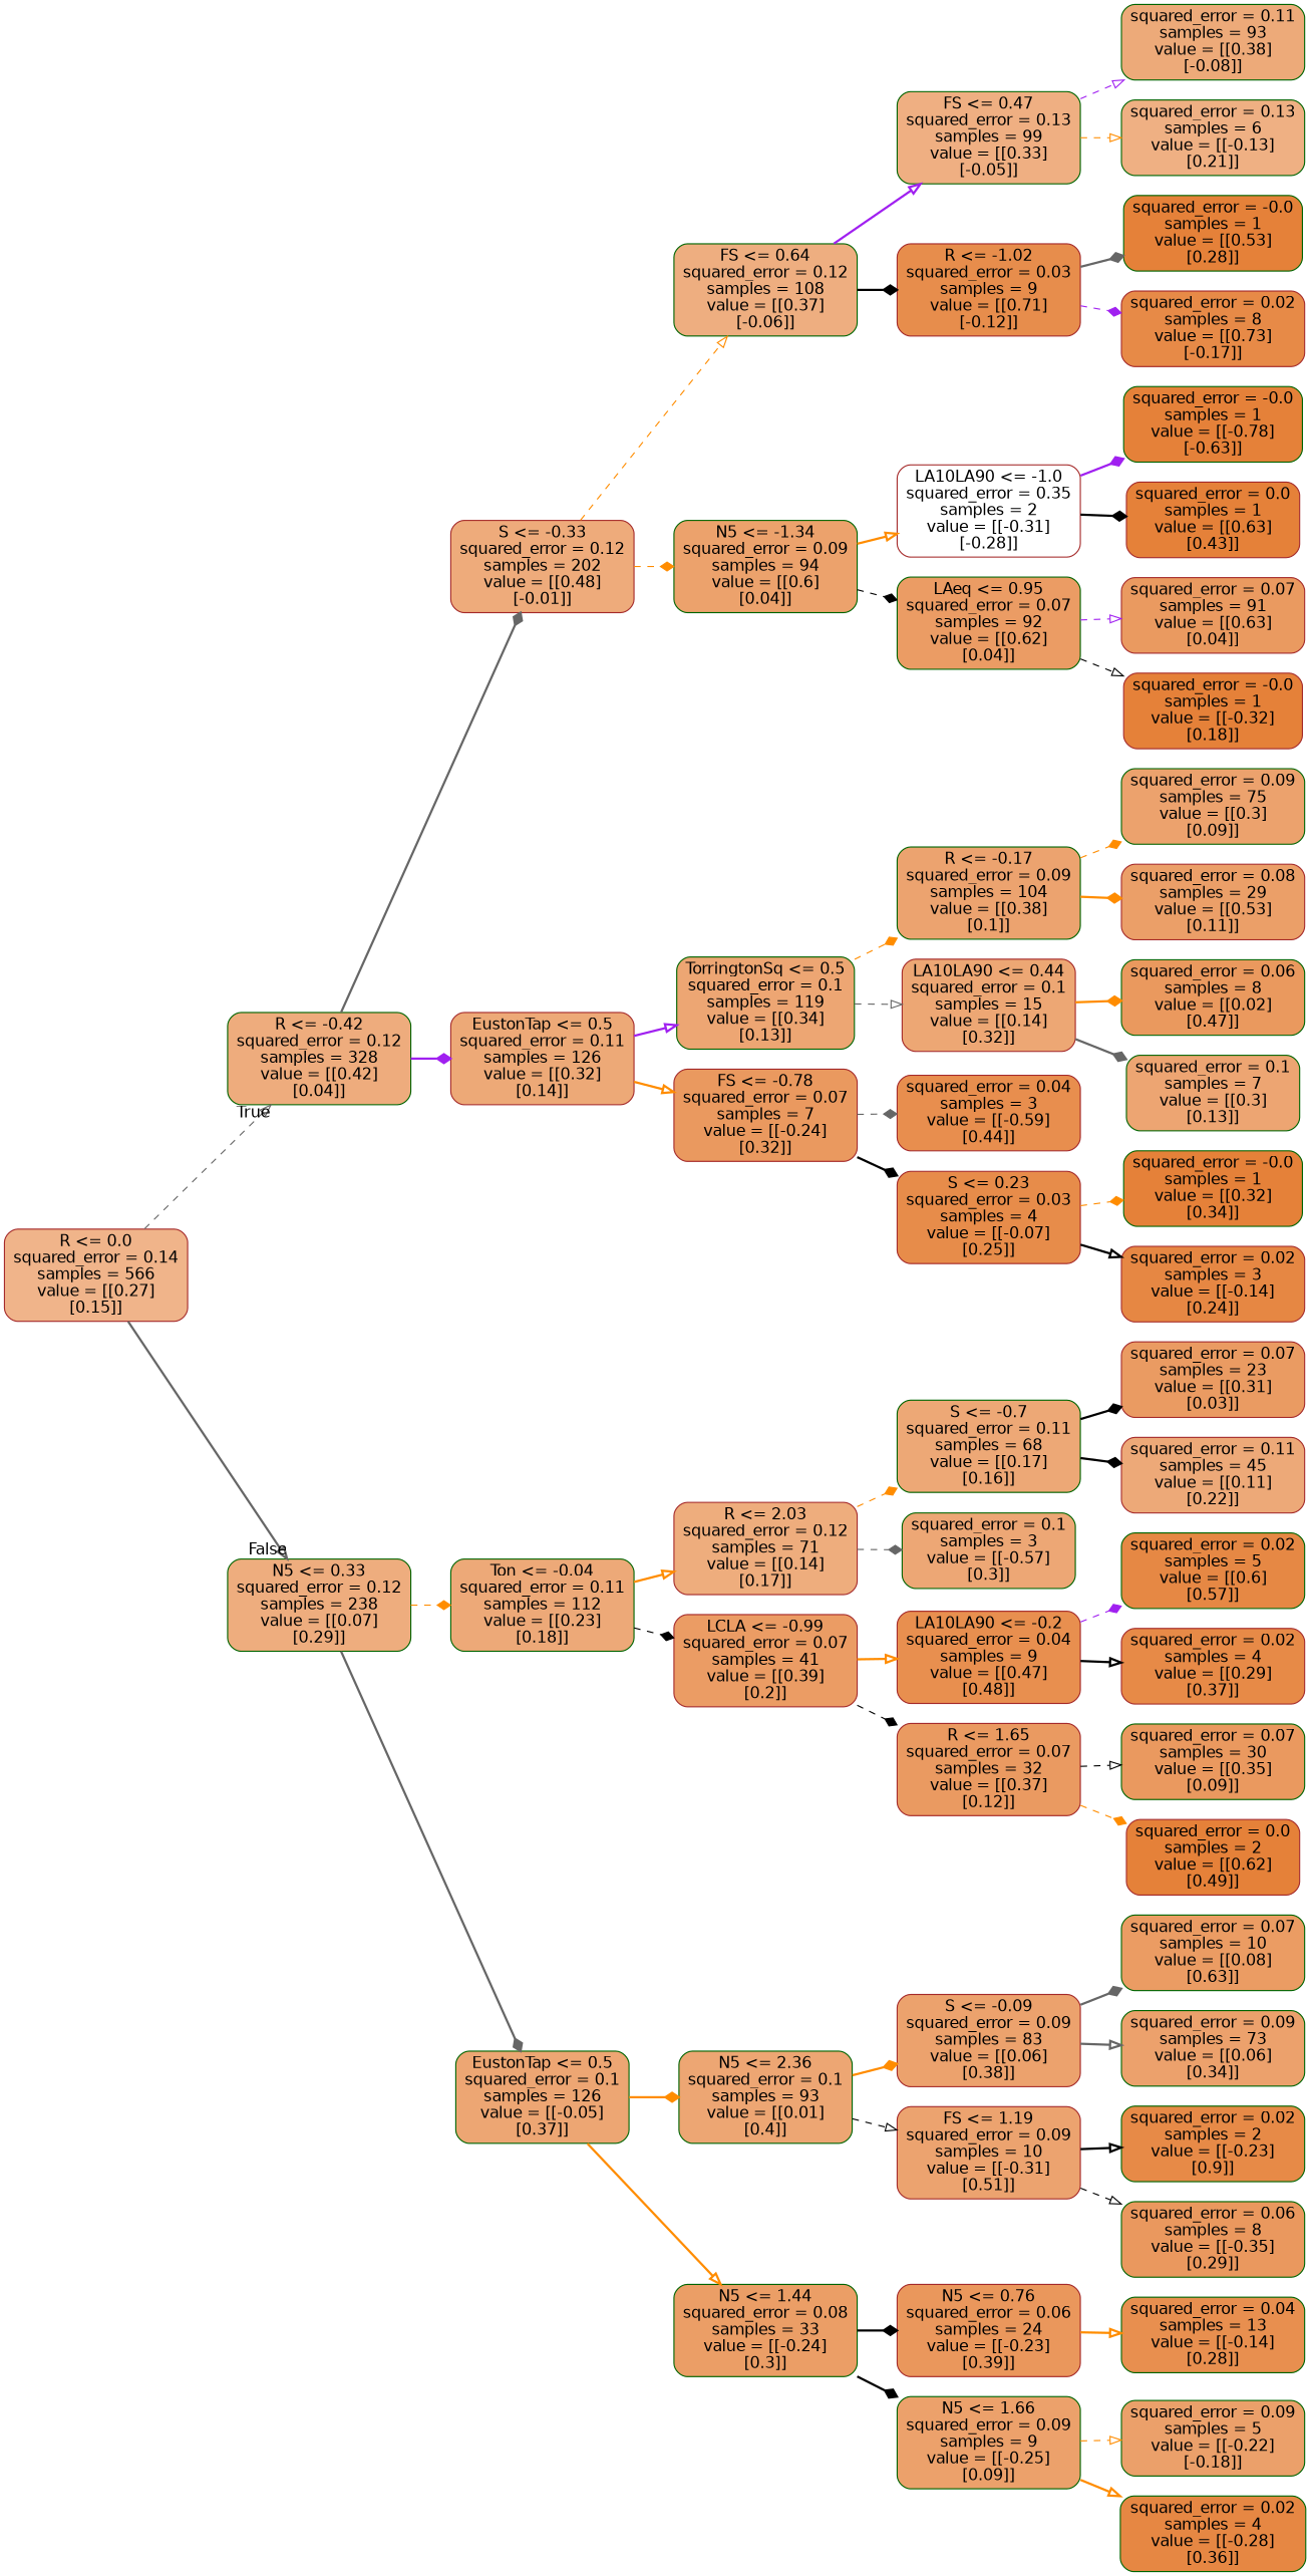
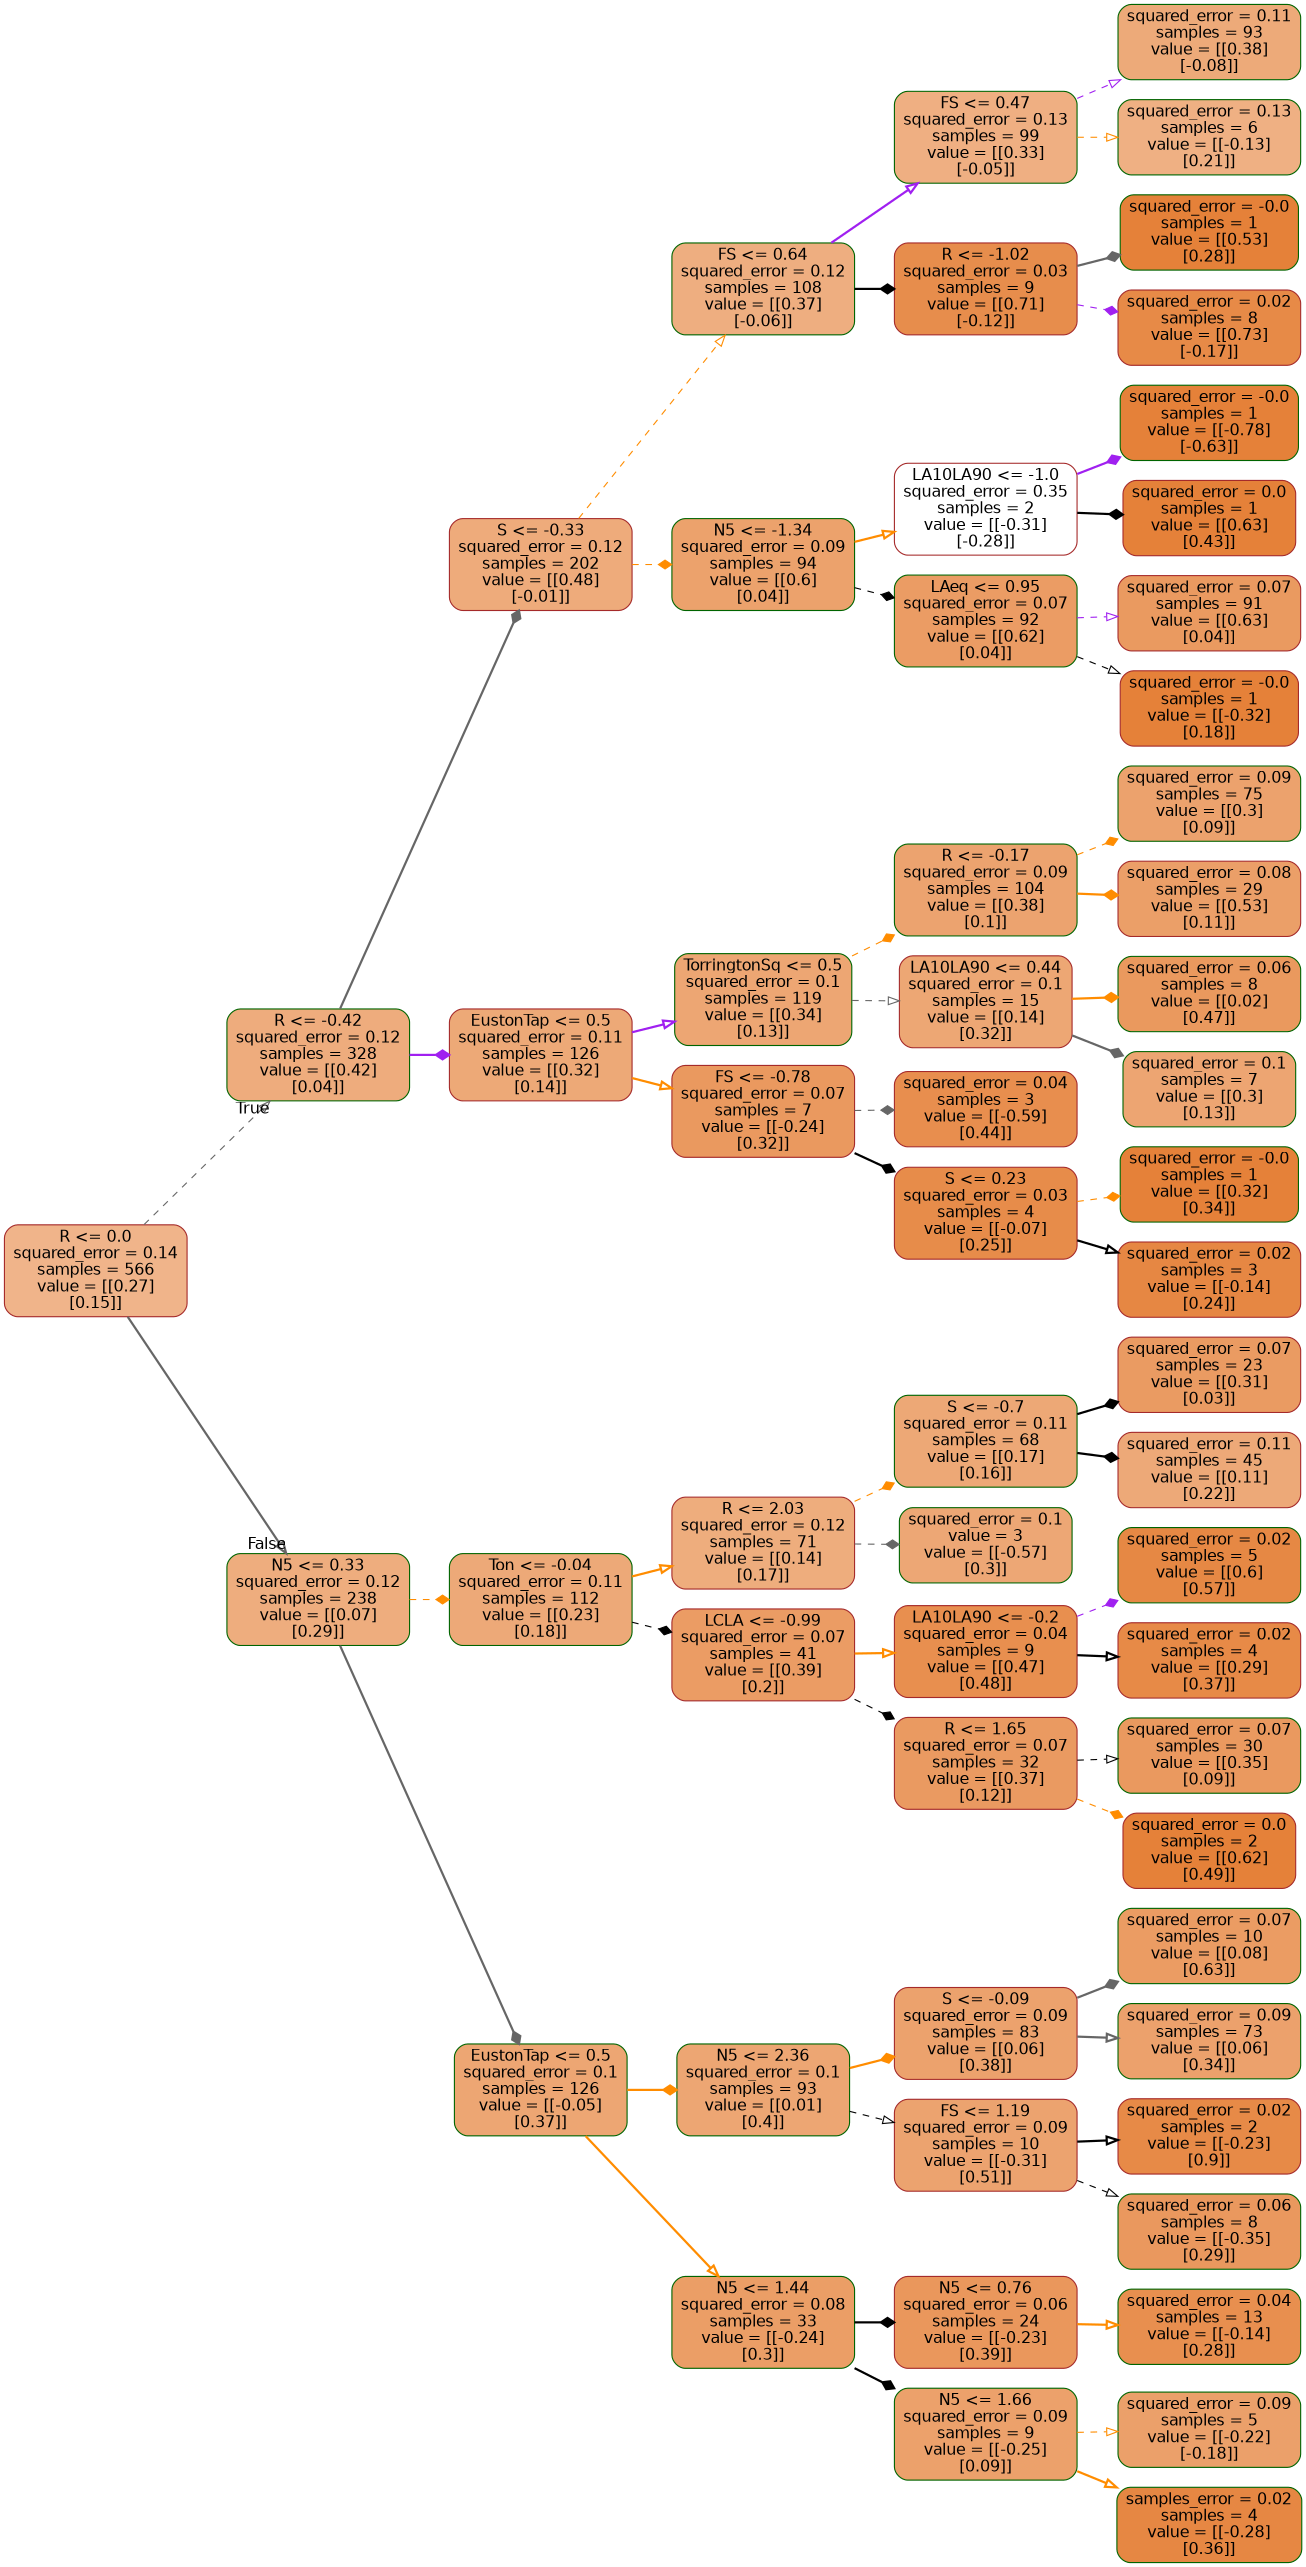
  digraph {
    rankdir=LR
    node [color=darkgreen fillcolor="#e58139" fontname=helvetica shape=box style="filled, rounded"]
    edge [arrowhead=diamond color=darkorange fontname=helvetica style=bold]
    n1 [color=brown fillcolor="#f0b48a" label="R <= 0.0\nsquared_error = 0.14\nsamples = 566\nvalue = [[0.27]\n[0.15]]"]
    n2 [fillcolor="#eeac7d" label="R <= -0.42\nsquared_error = 0.12\nsamples = 328\nvalue = [[0.42]\n[0.04]]"]
    n3 [fillcolor="#eead7e" label="N5 <= 0.33\nsquared_error = 0.12\nsamples = 238\nvalue = [[0.07]\n[0.29]]"]
    n4 [color=brown fillcolor="#eeab7b" label="S <= -0.33\nsquared_error = 0.12\nsamples = 202\nvalue = [[0.48]\n[-0.01]]"]
    n5 [color=brown fillcolor="#eda977" label="EustonTap <= 0.5\nsquared_error = 0.11\nsamples = 126\nvalue = [[0.32]\n[0.14]]"]
    n6 [fillcolor="#eda978" label="Ton <= -0.04\nsquared_error = 0.11\nsamples = 112\nvalue = [[0.23]\n[0.18]]"]
    n7 [fillcolor="#eda673" label="EustonTap <= 0.5\nsquared_error = 0.1\nsamples = 126\nvalue = [[-0.05]\n[0.37]]"]
    n8 [fillcolor="#eeae80" label="FS <= 0.64\nsquared_error = 0.12\nsamples = 108\nvalue = [[0.37]\n[-0.06]]"]
    n9 [fillcolor="#eca26c" label="N5 <= -1.34\nsquared_error = 0.09\nsamples = 94\nvalue = [[0.6]\n[0.04]]"]
    n10 [fillcolor="#eda673" label="TorringtonSq <= 0.5\nsquared_error = 0.1\nsamples = 119\nvalue = [[0.34]\n[0.13]]"]
    n11 [color=brown fillcolor="#ea995f" label="FS <= -0.78\nsquared_error = 0.07\nsamples = 7\nvalue = [[-0.24]\n[0.32]]"]
    n12 [fillcolor="#efaf82" label="FS <= 0.47\nsquared_error = 0.13\nsamples = 99\nvalue = [[0.33]\n[-0.05]]"]
    n13 [color=brown fillcolor="#e78d4c" label="R <= -1.02\nsquared_error = 0.03\nsamples = 9\nvalue = [[0.71]\n[-0.12]]"]
    n14 [color=brown fillcolor="#ffffff" label="LA10LA90 <= -1.0\nsquared_error = 0.35\nsamples = 2\nvalue = [[-0.31]\n[-0.28]]"]
    n15 [fillcolor="#eb9c64" label="LAeq <= 0.95\nsquared_error = 0.07\nsamples = 92\nvalue = [[0.62]\n[0.04]]"]
    n16 [fillcolor="#edaa79" label="squared_error = 0.11\nsamples = 93\nvalue = [[0.38]\n[-0.08]]"]
    n17 [fillcolor="#efb083" label="squared_error = 0.13\nsamples = 6\nvalue = [[-0.13]\n[0.21]]"]
    n18 [label="squared_error = -0.0\nsamples = 1\nvalue = [[0.53]\n[0.28]]"]
    n19 [color=brown fillcolor="#e78a47" label="squared_error = 0.02\nsamples = 8\nvalue = [[0.73]\n[-0.17]]"]
    n20 [label="squared_error = -0.0\nsamples = 1\nvalue = [[-0.78]\n[-0.63]]"]
    n21 [color=brown label="squared_error = 0.0\nsamples = 1\nvalue = [[0.63]\n[0.43]]"]
    n22 [color=brown fillcolor="#ea9a60" label="squared_error = 0.07\nsamples = 91\nvalue = [[0.63]\n[0.04]]"]
    n23 [color=brown label="squared_error = -0.0\nsamples = 1\nvalue = [[-0.32]\n[0.18]]"]
    n24 [fillcolor="#eca36f" label="R <= -0.17\nsquared_error = 0.09\nsamples = 104\nvalue = [[0.38]\n[0.1]]"]
    n25 [color=brown fillcolor="#eda774" label="LA10LA90 <= 0.44\nsquared_error = 0.1\nsamples = 15\nvalue = [[0.14]\n[0.32]]"]
    n26 [color=brown fillcolor="#e88e4e" label="squared_error = 0.04\nsamples = 3\nvalue = [[-0.59]\n[0.44]]"]
    n27 [color=brown fillcolor="#e78c4a" label="S <= 0.23\nsquared_error = 0.03\nsamples = 4\nvalue = [[-0.07]\n[0.25]]"]
    n28 [fillcolor="#eca26d" label="squared_error = 0.09\nsamples = 75\nvalue = [[0.3]\n[0.09]]"]
    n29 [color=brown fillcolor="#eb9f68" label="squared_error = 0.08\nsamples = 29\nvalue = [[0.53]\n[0.11]]"]
    n30 [fillcolor="#ea995e" label="squared_error = 0.06\nsamples = 8\nvalue = [[0.02]\n[0.47]]"]
    n31 [fillcolor="#eda572" label="squared_error = 0.1\nsamples = 7\nvalue = [[0.3]\n[0.13]]"]
    n32 [label="squared_error = -0.0\nsamples = 1\nvalue = [[0.32]\n[0.34]]"]
    n33 [color=brown fillcolor="#e68743" label="squared_error = 0.02\nsamples = 3\nvalue = [[-0.14]\n[0.24]]"]
    n34 [color=brown fillcolor="#eead7d" label="R <= 2.03\nsquared_error = 0.12\nsamples = 71\nvalue = [[0.14]\n[0.17]]"]
    n35 [color=brown fillcolor="#eb9c64" label="LCLA <= -0.99\nsquared_error = 0.07\nsamples = 41\nvalue = [[0.39]\n[0.2]]"]
    n36 [fillcolor="#eda673" label="N5 <= 2.36\nsquared_error = 0.1\nsamples = 93\nvalue = [[0.01]\n[0.4]]"]
    n37 [fillcolor="#eb9e66" label="N5 <= 1.44\nsquared_error = 0.08\nsamples = 33\nvalue = [[-0.24]\n[0.3]]"]
    n38 [fillcolor="#eda876" label="S <= -0.7\nsquared_error = 0.11\nsamples = 68\nvalue = [[0.17]\n[0.16]]"]
-   n39 [fillcolor="#eda775" label="squared_error = 0.1\nsamples = 3\nvalue = [[-0.57]\n[0.3]]"]
+   n39 [fillcolor="#eda775" label="squared_error = 0.1\nvalue = 3\nvalue = [[-0.57]\n[0.3]]"]
    n40 [color=brown fillcolor="#e88f4f" label="LA10LA90 <= -0.2\nsquared_error = 0.04\nsamples = 9\nvalue = [[0.47]\n[0.48]]"]
    n41 [color=brown fillcolor="#ea9a61" label="R <= 1.65\nsquared_error = 0.07\nsamples = 32\nvalue = [[0.37]\n[0.12]]"]
    n42 [color=brown fillcolor="#ea9b62" label="squared_error = 0.07\nsamples = 23\nvalue = [[0.31]\n[0.03]]"]
    n43 [color=brown fillcolor="#eda978" label="squared_error = 0.11\nsamples = 45\nvalue = [[0.11]\n[0.22]]"]
    n44 [fillcolor="#e68844" label="squared_error = 0.02\nsamples = 5\nvalue = [[0.6]\n[0.57]]"]
    n45 [color=brown fillcolor="#e78a47" label="squared_error = 0.02\nsamples = 4\nvalue = [[0.29]\n[0.37]]"]
    n46 [fillcolor="#ea995f" label="squared_error = 0.07\nsamples = 30\nvalue = [[0.35]\n[0.09]]"]
    n47 [color=brown label="squared_error = 0.0\nsamples = 2\nvalue = [[0.62]\n[0.49]]"]
    n48 [color=brown fillcolor="#eca26d" label="S <= -0.09\nsquared_error = 0.09\nsamples = 83\nvalue = [[0.06]\n[0.38]]"]
    n49 [color=brown fillcolor="#eca36f" label="FS <= 1.19\nsquared_error = 0.09\nsamples = 10\nvalue = [[-0.31]\n[0.51]]"]
    n50 [color=brown fillcolor="#ea975c" label="N5 <= 0.76\nsquared_error = 0.06\nsamples = 24\nvalue = [[-0.23]\n[0.39]]"]
    n51 [fillcolor="#eca16b" label="N5 <= 1.66\nsquared_error = 0.09\nsamples = 9\nvalue = [[-0.25]\n[0.09]]"]
    n52 [fillcolor="#eb9c63" label="squared_error = 0.07\nsamples = 10\nvalue = [[0.08]\n[0.63]]"]
    n53 [fillcolor="#eca16c" label="squared_error = 0.09\nsamples = 73\nvalue = [[0.06]\n[0.34]]"]
-   n54 [fillcolor="#e78a47" label="squared_error = 0.02\nsamples = 2\nvalue = [[-0.23]\n[0.9]]"]
+   n54 [color=brown fillcolor="#e78a47" label="squared_error = 0.02\nsamples = 2\nvalue = [[-0.23]\n[0.9]]"]
    n55 [fillcolor="#ea985e" label="squared_error = 0.06\nsamples = 8\nvalue = [[-0.35]\n[0.29]]"]
    n56 [fillcolor="#e88f4f" label="squared_error = 0.04\nsamples = 13\nvalue = [[-0.14]\n[0.28]]"]
    n57 [fillcolor="#eba06a" label="squared_error = 0.09\nsamples = 5\nvalue = [[-0.22]\n[-0.18]]"]
-   n58 [fillcolor="#e68743" label="squared_error = 0.02\nsamples = 4\nvalue = [[-0.28]\n[0.36]]"]
+   n58 [fillcolor="#e68743" label="samples_error = 0.02\nsamples = 4\nvalue = [[-0.28]\n[0.36]]"]
    n1 -> n2 [arrowhead=onormal color=gray40 headlabel=True labelangle=45 labeldistance=2.5 style=dashed]
    n1 -> n3 [arrowhead=onormal color=gray40 headlabel=False labelangle=-45 labeldistance=2.5]
    n2 -> n4 [color=gray40]
    n2 -> n5 [color=purple]
    n3 -> n6 [style=dashed]
    n3 -> n7 [color=gray40]
    n4 -> n8 [arrowhead=onormal style=dashed]
    n4 -> n9 [style=dashed]
    n5 -> n10 [arrowhead=onormal color=purple]
    n5 -> n11 [arrowhead=onormal]
    n6 -> n34 [arrowhead=onormal]
    n6 -> n35 [color=black style=dashed]
    n7 -> n36
    n7 -> n37 [arrowhead=onormal]
    n8 -> n12 [arrowhead=onormal color=purple]
    n8 -> n13 [color=black]
    n9 -> n14 [arrowhead=onormal]
    n9 -> n15 [color=black style=dashed]
    n10 -> n24 [style=dashed]
    n10 -> n25 [arrowhead=onormal color=gray40 style=dashed]
    n11 -> n26 [color=gray40 style=dashed]
    n11 -> n27 [color=black]
    n12 -> n16 [arrowhead=onormal color=purple style=dashed]
    n12 -> n17 [arrowhead=onormal style=dashed]
    n13 -> n18 [color=gray40]
    n13 -> n19 [color=purple style=dashed]
    n14 -> n20 [color=purple]
    n14 -> n21 [color=black]
    n15 -> n22 [arrowhead=onormal color=purple style=dashed]
    n15 -> n23 [arrowhead=onormal color=black style=dashed]
    n24 -> n28 [style=dashed]
    n24 -> n29
    n25 -> n30
    n25 -> n31 [color=gray40]
    n27 -> n32 [style=dashed]
    n27 -> n33 [arrowhead=onormal color=black]
    n34 -> n38 [style=dashed]
    n34 -> n39 [color=gray40 style=dashed]
    n35 -> n40 [arrowhead=onormal]
    n35 -> n41 [color=black style=dashed]
    n36 -> n48
    n36 -> n49 [arrowhead=onormal color=black style=dashed]
    n37 -> n50 [color=black]
    n37 -> n51 [color=black]
    n38 -> n42 [color=black]
    n38 -> n43 [color=black]
    n40 -> n44 [color=purple style=dashed]
    n40 -> n45 [arrowhead=onormal color=black]
    n41 -> n46 [arrowhead=onormal color=black style=dashed]
    n41 -> n47 [style=dashed]
    n48 -> n52 [color=gray40]
    n48 -> n53 [arrowhead=onormal color=gray40]
    n49 -> n54 [arrowhead=onormal color=black]
    n49 -> n55 [arrowhead=onormal color=black style=dashed]
    n50 -> n56 [arrowhead=onormal]
    n51 -> n57 [arrowhead=onormal style=dashed]
    n51 -> n58 [arrowhead=onormal]
  }
